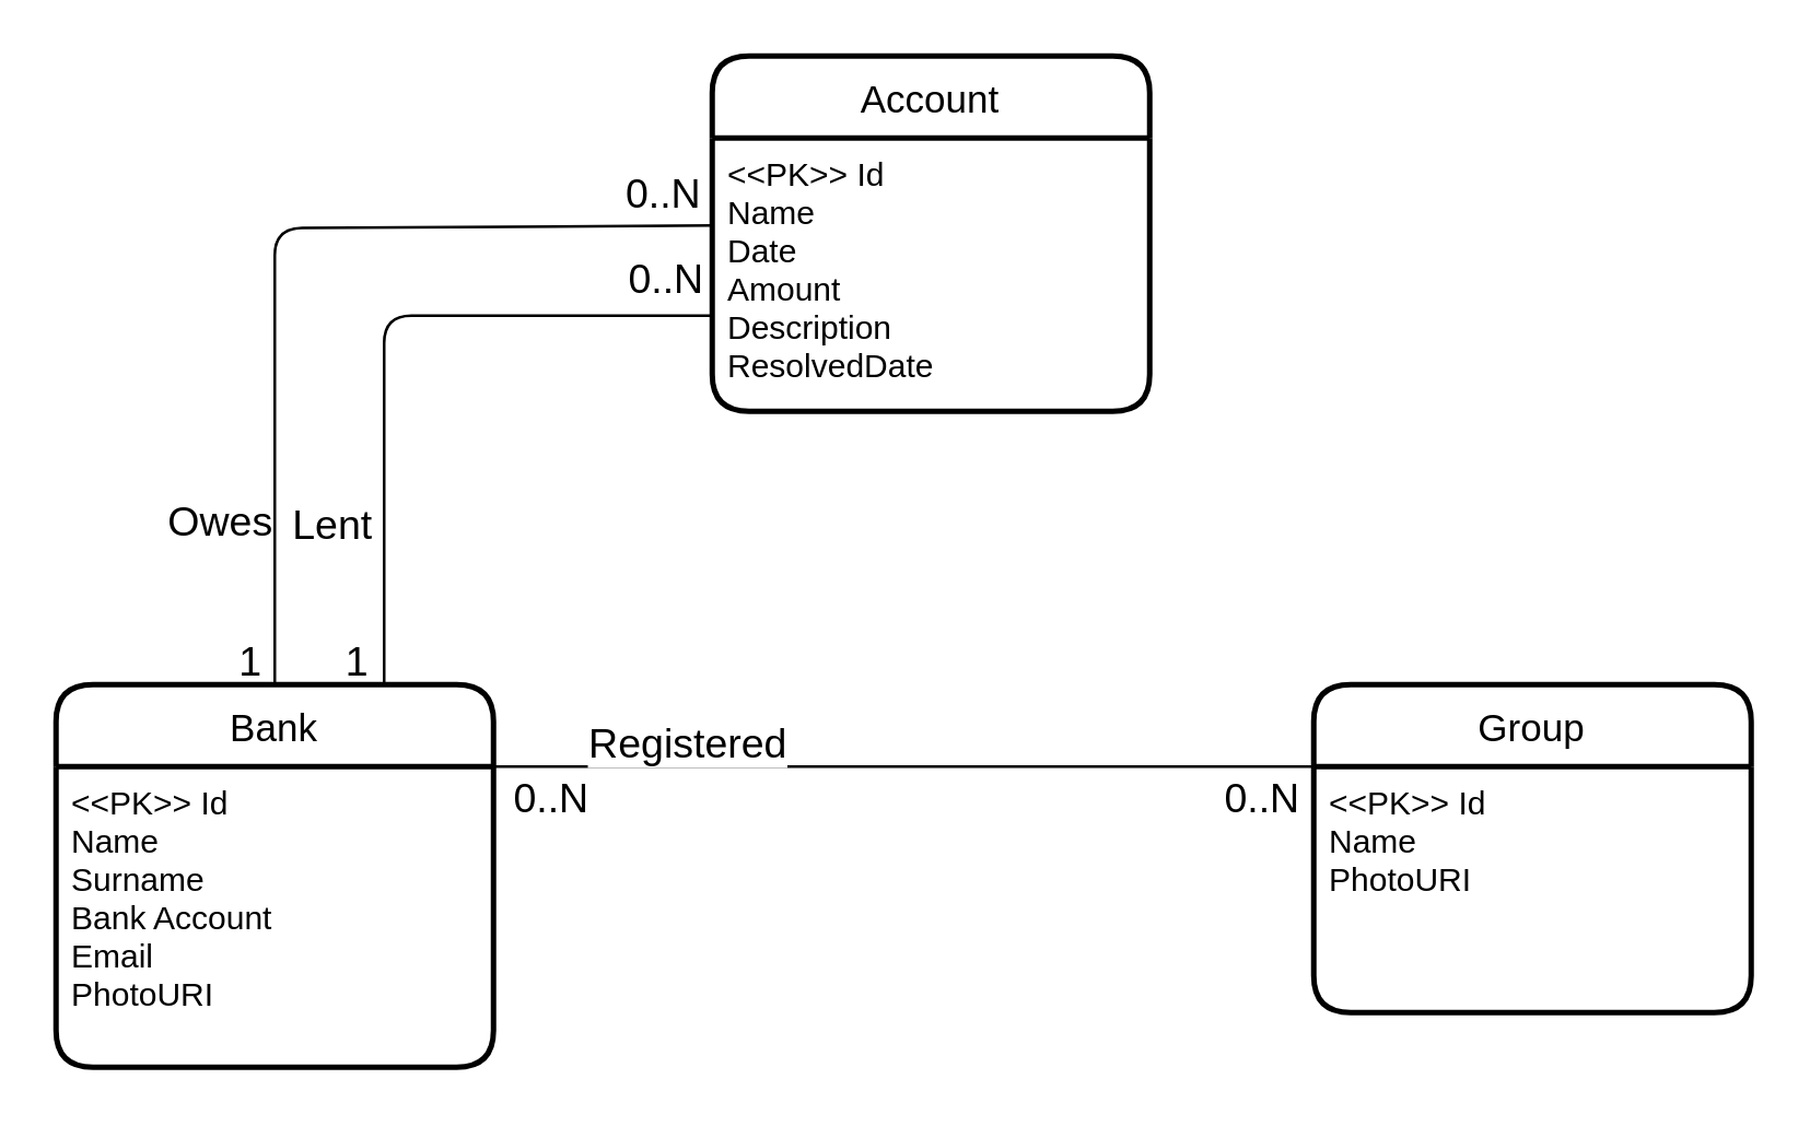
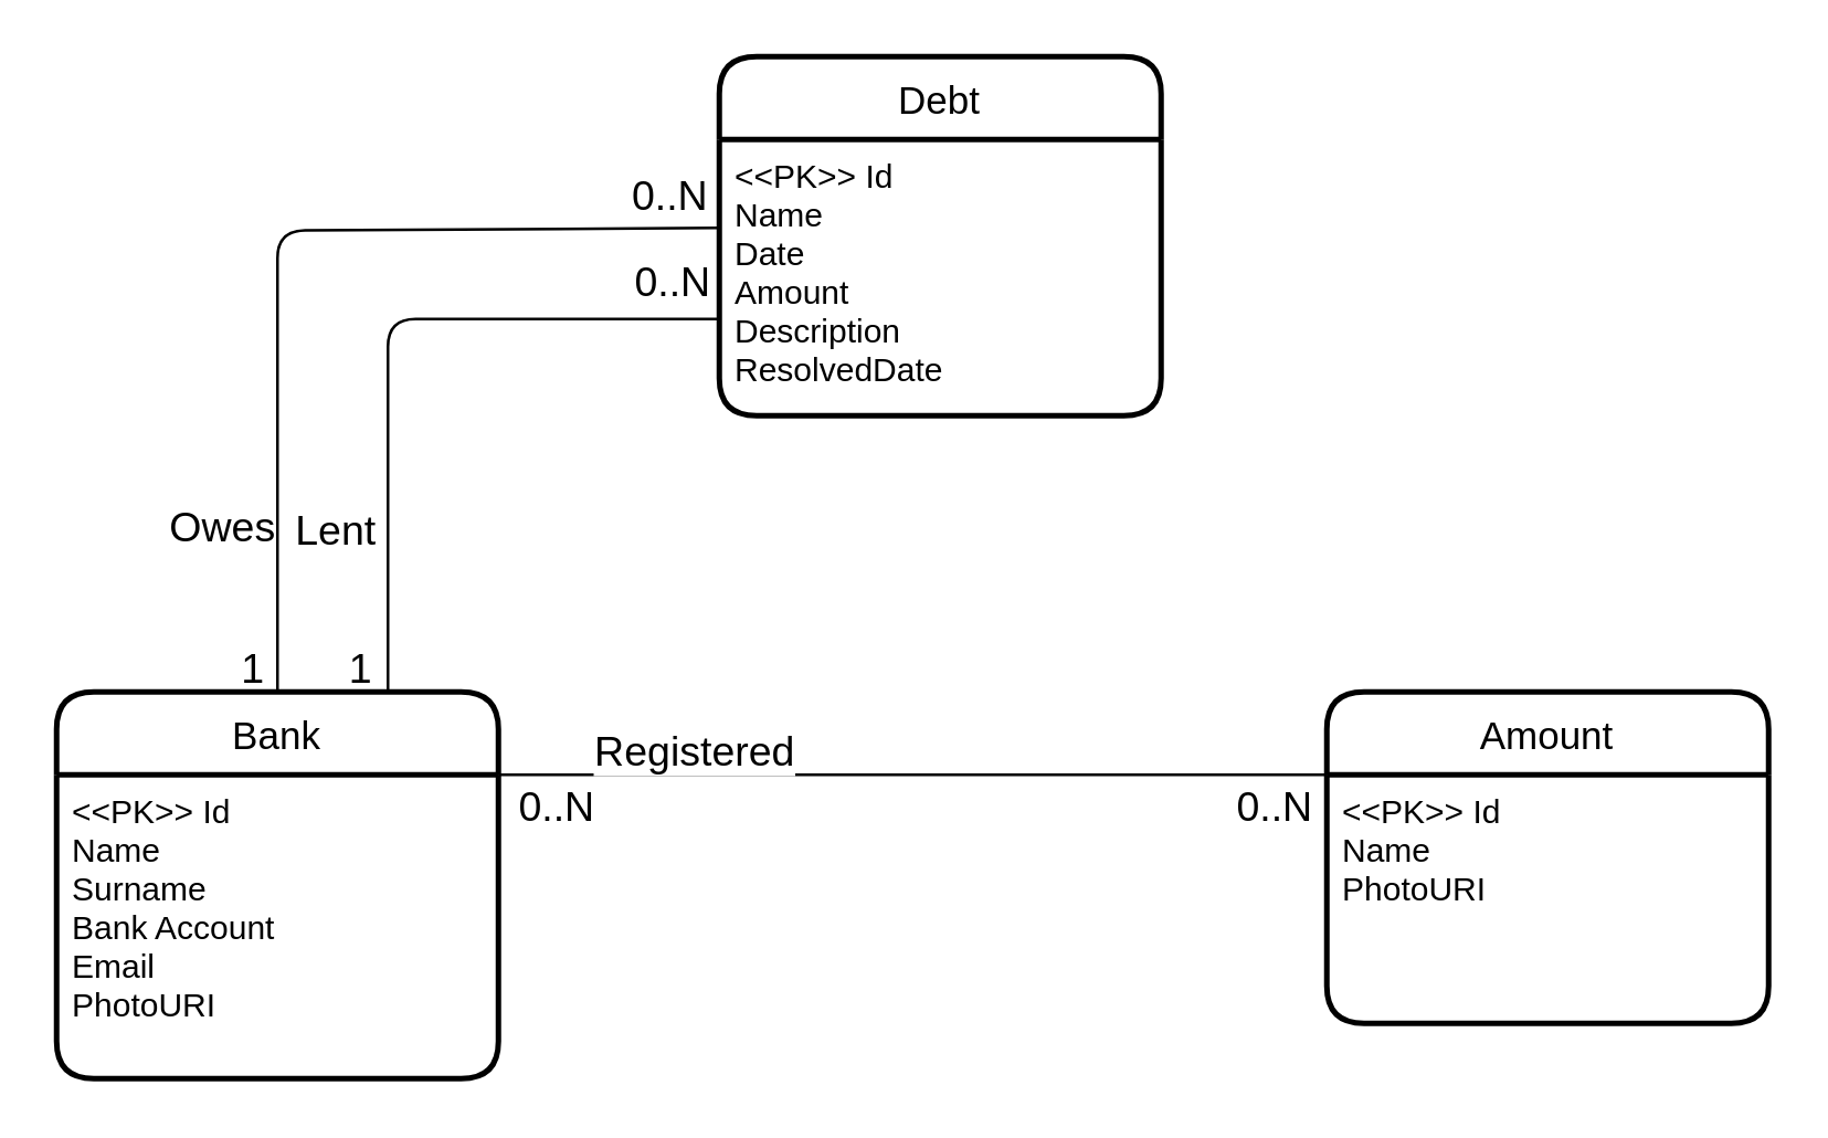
  <mxCell id="0" />
  <mxCell id="1" parent="0" />
  <mxCell id="2" style="edgeStyle=none;html=1;exitX=0.5;exitY=0;exitDx=0;exitDy=0;entryX=0.001;entryY=0.32;entryDx=0;entryDy=0;endArrow=none;endFill=0;entryPerimeter=0;" parent="1" source="10" target="15" edge="1"><mxGeometry relative="1" as="geometry"><Array as="points"><mxPoint x="100" y="83" /></Array></mxGeometry></mxCell>
  <mxCell id="3" value="0..N" style="edgeLabel;html=1;align=center;verticalAlign=middle;resizable=0;points=[];fontSize=15;" parent="2" vertex="1" connectable="0"><mxGeometry x="0.324" y="-1" relative="1" as="geometry"><mxPoint x="91" y="-14" as="offset" /></mxGeometry></mxCell>
  <mxCell id="4" value="Owes" style="edgeLabel;html=1;align=center;verticalAlign=middle;resizable=0;points=[];fontSize=15;" parent="2" vertex="1" connectable="0"><mxGeometry x="0.122" y="2" relative="1" as="geometry"><mxPoint x="-37" y="109" as="offset" /></mxGeometry></mxCell>
  <mxCell id="5" value="1" style="edgeLabel;html=1;align=center;verticalAlign=middle;resizable=0;points=[];fontSize=15;" parent="2" vertex="1" connectable="0"><mxGeometry x="-0.852" y="-3" relative="1" as="geometry"><mxPoint x="-13" y="14" as="offset" /></mxGeometry></mxCell>
  <mxCell id="6" style="edgeStyle=none;html=1;exitX=0.75;exitY=0;exitDx=0;exitDy=0;entryX=0;entryY=0.65;entryDx=0;entryDy=0;fontSize=15;endArrow=none;endFill=0;entryPerimeter=0;" parent="1" source="10" target="15" edge="1"><mxGeometry relative="1" as="geometry"><Array as="points"><mxPoint x="140" y="115" /></Array></mxGeometry></mxCell>
  <mxCell id="7" value="Lent" style="edgeLabel;html=1;align=center;verticalAlign=middle;resizable=0;points=[];fontSize=15;" parent="6" vertex="1" connectable="0"><mxGeometry x="0.208" relative="1" as="geometry"><mxPoint x="-39" y="75" as="offset" /></mxGeometry></mxCell>
  <mxCell id="8" value="0..N" style="edgeLabel;html=1;align=center;verticalAlign=middle;resizable=0;points=[];fontSize=15;" parent="6" vertex="1" connectable="0"><mxGeometry x="0.859" y="-1" relative="1" as="geometry"><mxPoint y="-16" as="offset" /></mxGeometry></mxCell>
  <mxCell id="9" value="1" style="edgeLabel;html=1;align=center;verticalAlign=middle;resizable=0;points=[];fontSize=15;" parent="6" vertex="1" connectable="0"><mxGeometry x="-0.862" relative="1" as="geometry"><mxPoint x="-10" y="8" as="offset" /></mxGeometry></mxCell>
  <mxCell id="10" value="Bank" style="swimlane;childLayout=stackLayout;horizontal=1;startSize=30;horizontalStack=0;rounded=1;fontSize=14;fontStyle=0;strokeWidth=2;resizeParent=0;resizeLast=1;shadow=0;dashed=0;align=center;" parent="1" vertex="1"><mxGeometry x="20" y="250" width="160" height="140" as="geometry" /></mxCell>
  <mxCell id="11" value="&lt;&lt;PK&gt;&gt; Id&#10;Name&#10;Surname&#10;Bank Account&#10;Email&#10;PhotoURI" style="align=left;strokeColor=none;fillColor=none;spacingLeft=4;fontSize=12;verticalAlign=top;resizable=0;rotatable=0;part=1;" parent="10" vertex="1"><mxGeometry y="30" width="160" height="110" as="geometry" /></mxCell>
- <mxCell id="12" value="Group" style="swimlane;childLayout=stackLayout;horizontal=1;startSize=30;horizontalStack=0;rounded=1;fontSize=14;fontStyle=0;strokeWidth=2;resizeParent=0;resizeLast=1;shadow=0;dashed=0;align=center;" parent="1" vertex="1"><mxGeometry x="480" y="250" width="160" height="120" as="geometry" /></mxCell>
+ <mxCell id="12" value="Amount" style="swimlane;childLayout=stackLayout;horizontal=1;startSize=30;horizontalStack=0;rounded=1;fontSize=14;fontStyle=0;strokeWidth=2;resizeParent=0;resizeLast=1;shadow=0;dashed=0;align=center;" parent="1" vertex="1"><mxGeometry x="480" y="250" width="160" height="120" as="geometry" /></mxCell>
  <mxCell id="13" value="&lt;&lt;PK&gt;&gt; Id&#10;Name&#10;PhotoURI" style="align=left;strokeColor=none;fillColor=none;spacingLeft=4;fontSize=12;verticalAlign=top;resizable=0;rotatable=0;part=1;" parent="12" vertex="1"><mxGeometry y="30" width="160" height="90" as="geometry" /></mxCell>
- <mxCell id="14" value="Account" style="swimlane;childLayout=stackLayout;horizontal=1;startSize=30;horizontalStack=0;rounded=1;fontSize=14;fontStyle=0;strokeWidth=2;resizeParent=0;resizeLast=1;shadow=0;dashed=0;align=center;" parent="1" vertex="1"><mxGeometry x="260" y="20" width="160" height="130" as="geometry" /></mxCell>
+ <mxCell id="14" value="Debt" style="swimlane;childLayout=stackLayout;horizontal=1;startSize=30;horizontalStack=0;rounded=1;fontSize=14;fontStyle=0;strokeWidth=2;resizeParent=0;resizeLast=1;shadow=0;dashed=0;align=center;" parent="1" vertex="1"><mxGeometry x="260" y="20" width="160" height="130" as="geometry" /></mxCell>
  <mxCell id="15" value="&lt;&lt;PK&gt;&gt; Id&#10;Name&#10;Date&#10;Amount&#10;Description&#10;ResolvedDate" style="align=left;strokeColor=none;fillColor=none;spacingLeft=4;fontSize=12;verticalAlign=top;resizable=0;rotatable=0;part=1;" parent="14" vertex="1"><mxGeometry y="30" width="160" height="100" as="geometry" /></mxCell>
  <mxCell id="16" style="edgeStyle=none;html=1;exitX=1;exitY=0;exitDx=0;exitDy=0;fontSize=15;endArrow=none;endFill=0;entryX=0;entryY=0;entryDx=0;entryDy=0;" parent="1" source="11" target="13" edge="1"><mxGeometry relative="1" as="geometry"><mxPoint x="310" y="280" as="targetPoint" /></mxGeometry></mxCell>
  <mxCell id="17" value="Registered" style="edgeLabel;html=1;align=center;verticalAlign=middle;resizable=0;points=[];fontSize=15;" parent="16" vertex="1" connectable="0"><mxGeometry x="-0.125" relative="1" as="geometry"><mxPoint x="-61" y="-10" as="offset" /></mxGeometry></mxCell>
  <mxCell id="18" value="0..N" style="edgeLabel;html=1;align=center;verticalAlign=middle;resizable=0;points=[];fontSize=15;" parent="16" vertex="1" connectable="0"><mxGeometry x="-0.929" y="2" relative="1" as="geometry"><mxPoint x="9" y="12" as="offset" /></mxGeometry></mxCell>
  <mxCell id="19" value="0..N" style="edgeLabel;html=1;align=center;verticalAlign=middle;resizable=0;points=[];fontSize=15;" parent="16" vertex="1" connectable="0"><mxGeometry x="0.899" y="-1" relative="1" as="geometry"><mxPoint x="-5" y="9" as="offset" /></mxGeometry></mxCell>
